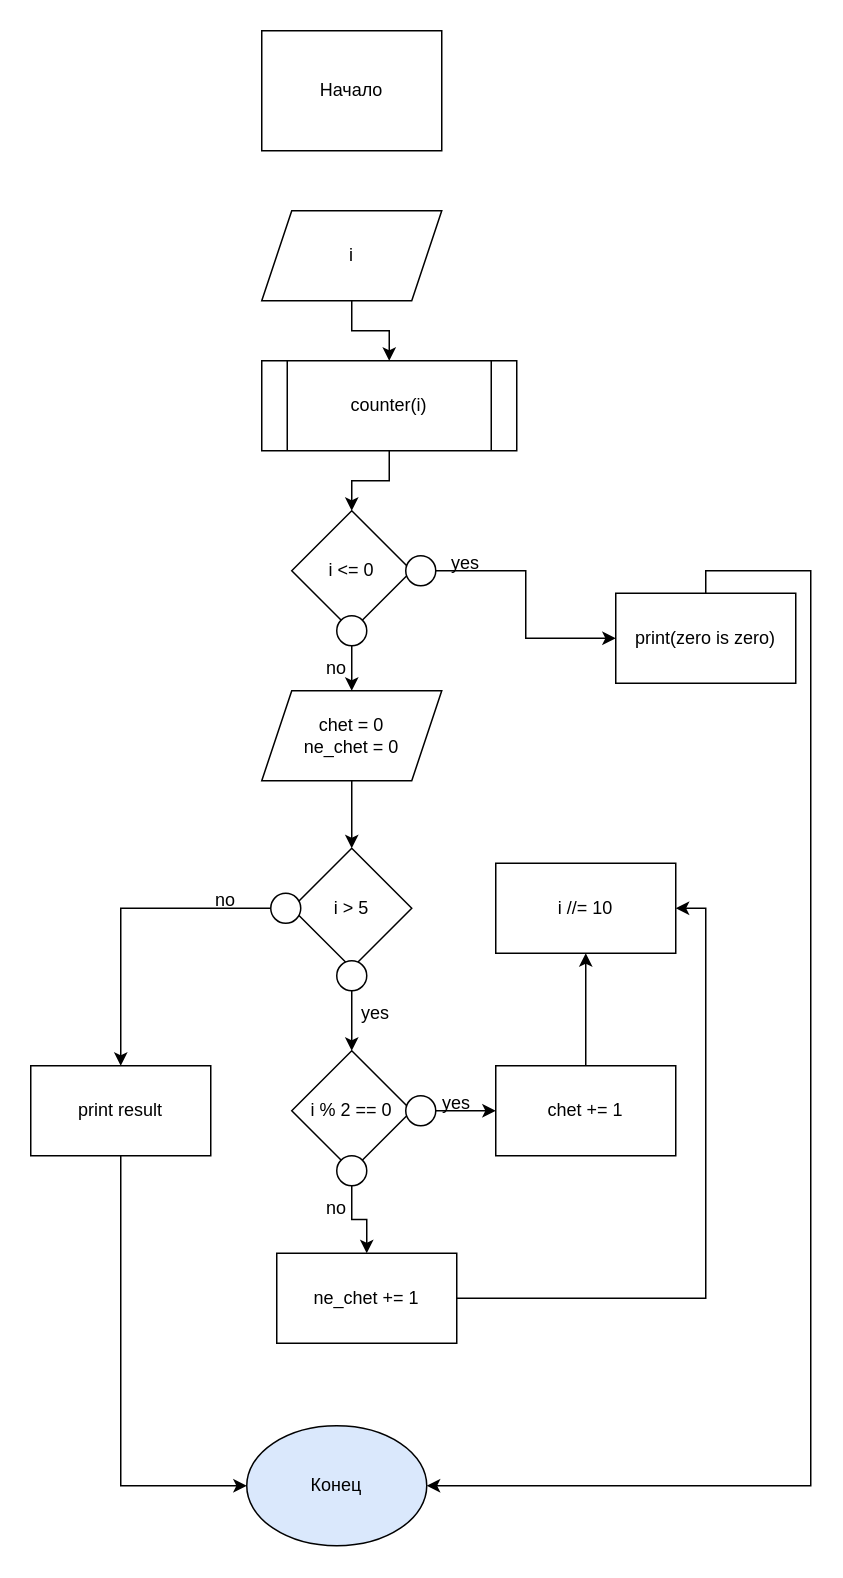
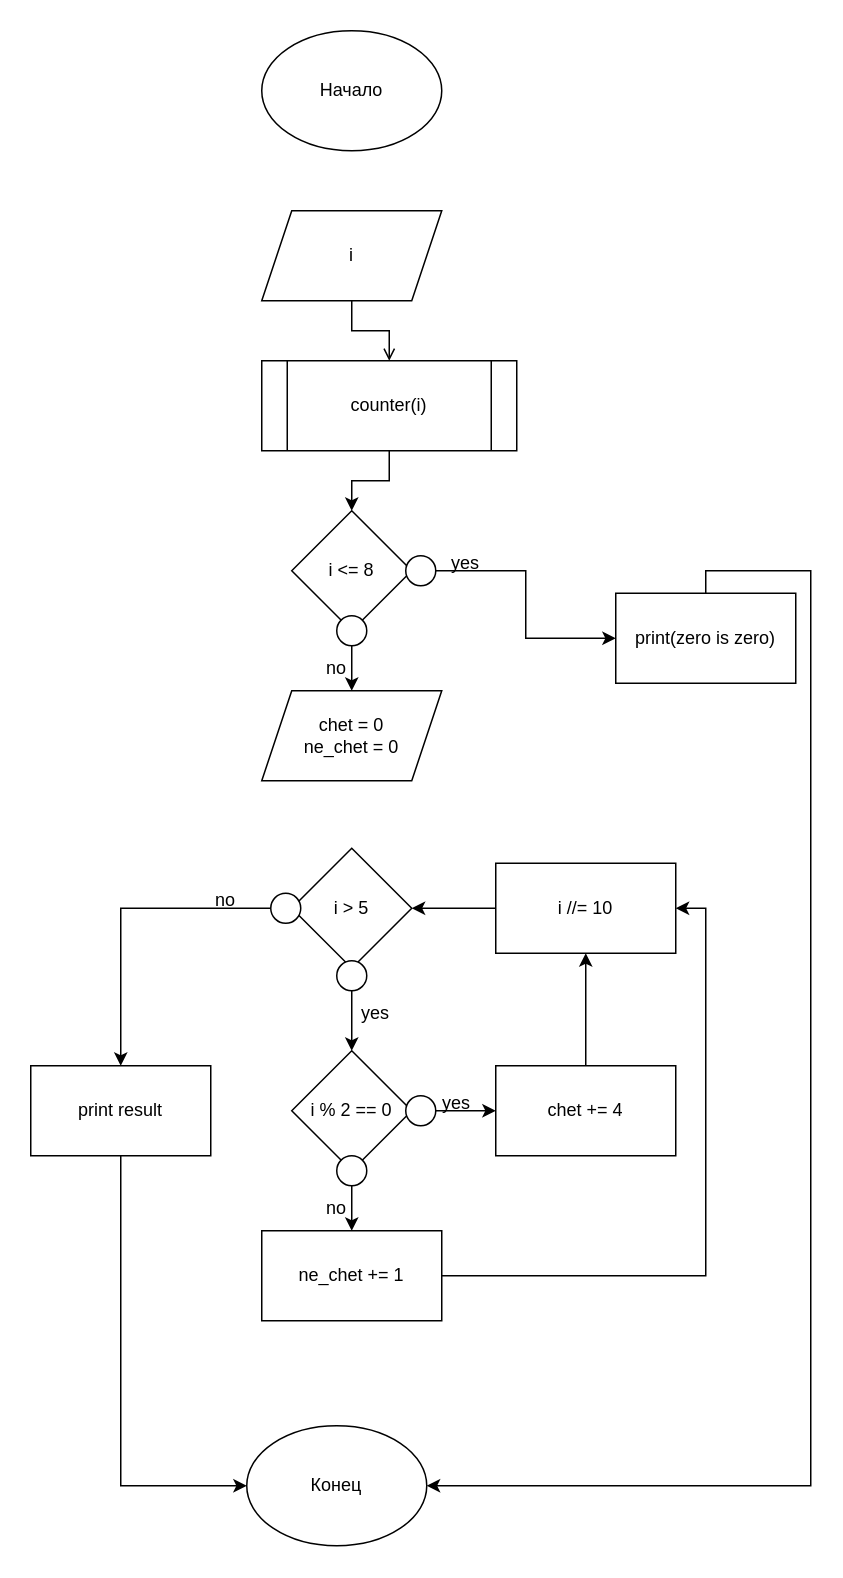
  <mxCell id="0" />
  <mxCell id="1" parent="0" />
- <mxCell id="2" value="Начало" style="whiteSpace=wrap;html=1;rounded=0;" vertex="1" parent="1"><mxGeometry x="174" width="120" height="80" as="geometry" y="20" /></mxCell>
- <mxCell id="3" value="" style="edgeStyle=orthogonalEdgeStyle;rounded=0;orthogonalLoop=1;jettySize=auto;html=1;" edge="1" parent="1" source="4" target="13"><mxGeometry relative="1" as="geometry" /></mxCell>
+ <mxCell id="2" value="Начало" style="ellipse;whiteSpace=wrap;html=1;" vertex="1" parent="1"><mxGeometry x="174" width="120" height="80" as="geometry" y="20" /></mxCell>
+ <mxCell id="3" value="" style="edgeStyle=orthogonalEdgeStyle;rounded=0;orthogonalLoop=1;jettySize=auto;html=1;endArrow=open;" edge="1" parent="1" source="4" target="13"><mxGeometry relative="1" as="geometry" /></mxCell>
  <mxCell id="4" value="i" style="shape=parallelogram;perimeter=parallelogramPerimeter;whiteSpace=wrap;html=1;fixedSize=1;" vertex="1" parent="1"><mxGeometry x="174" y="140" width="120" height="60" as="geometry" /></mxCell>
- <mxCell id="5" value="i &amp;lt;= 0" style="rhombus;whiteSpace=wrap;html=1;" vertex="1" parent="1"><mxGeometry x="194" y="340" width="80" height="80" as="geometry" /></mxCell>
+ <mxCell id="5" value="i &amp;lt;= 8" style="rhombus;whiteSpace=wrap;html=1;" vertex="1" parent="1"><mxGeometry x="194" y="340" width="80" height="80" as="geometry" /></mxCell>
  <mxCell id="6" value="" style="edgeStyle=orthogonalEdgeStyle;rounded=0;orthogonalLoop=1;jettySize=auto;html=1;" edge="1" parent="1" source="7" target="17"><mxGeometry relative="1" as="geometry" /></mxCell>
  <mxCell id="7" value="" style="ellipse;whiteSpace=wrap;html=1;aspect=fixed;" vertex="1" parent="1"><mxGeometry x="224" y="410" width="20" height="20" as="geometry" /></mxCell>
  <mxCell id="8" style="edgeStyle=orthogonalEdgeStyle;rounded=0;orthogonalLoop=1;jettySize=auto;html=1;entryX=0;entryY=0.5;entryDx=0;entryDy=0;" edge="1" parent="1" source="9" target="15"><mxGeometry relative="1" as="geometry" /></mxCell>
  <mxCell id="9" value="" style="ellipse;whiteSpace=wrap;html=1;aspect=fixed;" vertex="1" parent="1"><mxGeometry x="270" y="370" width="20" height="20" as="geometry" /></mxCell>
- <mxCell id="10" value="Конец" style="ellipse;whiteSpace=wrap;html=1;fillColor=#dae8fc;" vertex="1" parent="1"><mxGeometry x="164" y="950" width="120" height="80" as="geometry" /></mxCell>
+ <mxCell id="10" value="Конец" style="ellipse;whiteSpace=wrap;html=1;" vertex="1" parent="1"><mxGeometry x="164" y="950" width="120" height="80" as="geometry" /></mxCell>
  <mxCell id="11" value="yes" style="text;html=1;strokeColor=none;fillColor=none;align=center;verticalAlign=middle;whiteSpace=wrap;rounded=0;" vertex="1" parent="1"><mxGeometry x="280" y="360" width="60" height="30" as="geometry" /></mxCell>
  <mxCell id="12" style="edgeStyle=orthogonalEdgeStyle;rounded=0;orthogonalLoop=1;jettySize=auto;html=1;entryX=0.5;entryY=0;entryDx=0;entryDy=0;" edge="1" parent="1" source="13" target="5"><mxGeometry relative="1" as="geometry" /></mxCell>
  <mxCell id="13" value="counter(i)" style="shape=process;whiteSpace=wrap;html=1;backgroundOutline=1;" vertex="1" parent="1"><mxGeometry x="174" y="240" width="170" height="60" as="geometry" /></mxCell>
  <mxCell id="14" style="edgeStyle=orthogonalEdgeStyle;rounded=0;orthogonalLoop=1;jettySize=auto;html=1;entryX=1;entryY=0.5;entryDx=0;entryDy=0;" edge="1" parent="1" source="15" target="10"><mxGeometry relative="1" as="geometry"><Array as="points"><mxPoint x="540" y="380" /><mxPoint x="540" y="990" /></Array></mxGeometry></mxCell>
  <mxCell id="15" value="print(zero is zero)" style="rounded=0;whiteSpace=wrap;html=1;" vertex="1" parent="1"><mxGeometry x="410" y="395" width="120" height="60" as="geometry" /></mxCell>
- <mxCell id="16" value="" style="edgeStyle=orthogonalEdgeStyle;rounded=0;orthogonalLoop=1;jettySize=auto;html=1;" edge="1" parent="1" source="17" target="19"><mxGeometry relative="1" as="geometry" /></mxCell>
  <mxCell id="17" value="chet = 0&lt;br&gt;ne_chet = 0" style="shape=parallelogram;perimeter=parallelogramPerimeter;whiteSpace=wrap;html=1;fixedSize=1;" vertex="1" parent="1"><mxGeometry x="174" y="460" width="120" height="60" as="geometry" /></mxCell>
  <mxCell id="18" value="no" style="text;html=1;strokeColor=none;fillColor=none;align=center;verticalAlign=middle;whiteSpace=wrap;rounded=0;" vertex="1" parent="1"><mxGeometry x="194" y="430" width="60" height="30" as="geometry" /></mxCell>
  <mxCell id="19" value="i &amp;gt; 5" style="rhombus;whiteSpace=wrap;html=1;" vertex="1" parent="1"><mxGeometry x="194" y="565" width="80" height="80" as="geometry" /></mxCell>
  <mxCell id="20" value="" style="edgeStyle=orthogonalEdgeStyle;rounded=0;orthogonalLoop=1;jettySize=auto;html=1;" edge="1" parent="1" source="21" target="24"><mxGeometry relative="1" as="geometry" /></mxCell>
  <mxCell id="21" value="" style="ellipse;whiteSpace=wrap;html=1;aspect=fixed;" vertex="1" parent="1"><mxGeometry x="224" y="640" width="20" height="20" as="geometry" /></mxCell>
  <mxCell id="22" style="edgeStyle=orthogonalEdgeStyle;rounded=0;orthogonalLoop=1;jettySize=auto;html=1;entryX=0.5;entryY=0;entryDx=0;entryDy=0;" edge="1" parent="1" source="23" target="39"><mxGeometry relative="1" as="geometry" /></mxCell>
  <mxCell id="23" value="" style="ellipse;whiteSpace=wrap;html=1;aspect=fixed;" vertex="1" parent="1"><mxGeometry x="180" y="595" width="20" height="20" as="geometry" /></mxCell>
  <mxCell id="24" value="i % 2 == 0" style="rhombus;whiteSpace=wrap;html=1;" vertex="1" parent="1"><mxGeometry x="194" y="700" width="80" height="80" as="geometry" /></mxCell>
  <mxCell id="25" value="yes" style="text;html=1;strokeColor=none;fillColor=none;align=center;verticalAlign=middle;whiteSpace=wrap;rounded=0;" vertex="1" parent="1"><mxGeometry x="220" y="660" width="60" height="30" as="geometry" /></mxCell>
  <mxCell id="26" style="edgeStyle=orthogonalEdgeStyle;rounded=0;orthogonalLoop=1;jettySize=auto;html=1;entryX=0.5;entryY=1;entryDx=0;entryDy=0;" edge="1" parent="1" source="27" target="37"><mxGeometry relative="1" as="geometry" /></mxCell>
- <mxCell id="27" value="chet += 1" style="rounded=0;whiteSpace=wrap;html=1;" vertex="1" parent="1"><mxGeometry x="330" y="710" width="120" height="60" as="geometry" /></mxCell>
+ <mxCell id="27" value="chet += 4" style="rounded=0;whiteSpace=wrap;html=1;" vertex="1" parent="1"><mxGeometry x="330" y="710" width="120" height="60" as="geometry" /></mxCell>
  <mxCell id="28" value="" style="edgeStyle=orthogonalEdgeStyle;rounded=0;orthogonalLoop=1;jettySize=auto;html=1;" edge="1" parent="1" source="29" target="27"><mxGeometry relative="1" as="geometry" /></mxCell>
  <mxCell id="29" value="" style="ellipse;whiteSpace=wrap;html=1;aspect=fixed;" vertex="1" parent="1"><mxGeometry x="270" y="730" width="20" height="20" as="geometry" /></mxCell>
  <mxCell id="30" value="yes" style="text;html=1;strokeColor=none;fillColor=none;align=center;verticalAlign=middle;whiteSpace=wrap;rounded=0;" vertex="1" parent="1"><mxGeometry x="274" y="720" width="60" height="30" as="geometry" /></mxCell>
  <mxCell id="31" value="" style="edgeStyle=orthogonalEdgeStyle;rounded=0;orthogonalLoop=1;jettySize=auto;html=1;" edge="1" parent="1" source="32" target="34"><mxGeometry relative="1" as="geometry" /></mxCell>
  <mxCell id="32" value="" style="ellipse;whiteSpace=wrap;html=1;aspect=fixed;" vertex="1" parent="1"><mxGeometry x="224" y="770" width="20" height="20" as="geometry" /></mxCell>
  <mxCell id="33" style="edgeStyle=orthogonalEdgeStyle;rounded=0;orthogonalLoop=1;jettySize=auto;html=1;entryX=1;entryY=0.5;entryDx=0;entryDy=0;" edge="1" parent="1" source="34" target="37"><mxGeometry relative="1" as="geometry" /></mxCell>
- <mxCell id="34" value="ne_chet += 1" style="rounded=0;whiteSpace=wrap;html=1;" vertex="1" parent="1"><mxGeometry x="184" y="835" width="120" height="60" as="geometry" /></mxCell>
+ <mxCell id="34" value="ne_chet += 1" style="rounded=0;whiteSpace=wrap;html=1;" vertex="1" parent="1"><mxGeometry x="174" y="820" width="120" height="60" as="geometry" /></mxCell>
  <mxCell id="35" value="no" style="text;html=1;strokeColor=none;fillColor=none;align=center;verticalAlign=middle;whiteSpace=wrap;rounded=0;" vertex="1" parent="1"><mxGeometry x="194" y="790" width="60" height="30" as="geometry" /></mxCell>
+ <mxCell id="36" style="edgeStyle=orthogonalEdgeStyle;rounded=0;orthogonalLoop=1;jettySize=auto;html=1;entryX=1;entryY=0.5;entryDx=0;entryDy=0;" edge="1" parent="1" source="37" target="19"><mxGeometry relative="1" as="geometry" /></mxCell>
  <mxCell id="37" value="i //= 10" style="rounded=0;whiteSpace=wrap;html=1;" vertex="1" parent="1"><mxGeometry x="330" y="575" width="120" height="60" as="geometry" /></mxCell>
  <mxCell id="38" style="edgeStyle=orthogonalEdgeStyle;rounded=0;orthogonalLoop=1;jettySize=auto;html=1;entryX=0;entryY=0.5;entryDx=0;entryDy=0;" edge="1" parent="1" source="39" target="10"><mxGeometry relative="1" as="geometry"><Array as="points"><mxPoint x="80" y="990" /></Array></mxGeometry></mxCell>
  <mxCell id="39" value="print result" style="rounded=0;whiteSpace=wrap;html=1;" vertex="1" parent="1"><mxGeometry x="20" y="710" width="120" height="60" as="geometry" /></mxCell>
  <mxCell id="40" value="no" style="text;html=1;strokeColor=none;fillColor=none;align=center;verticalAlign=middle;whiteSpace=wrap;rounded=0;" vertex="1" parent="1"><mxGeometry x="120" y="585" width="60" height="30" as="geometry" /></mxCell>
